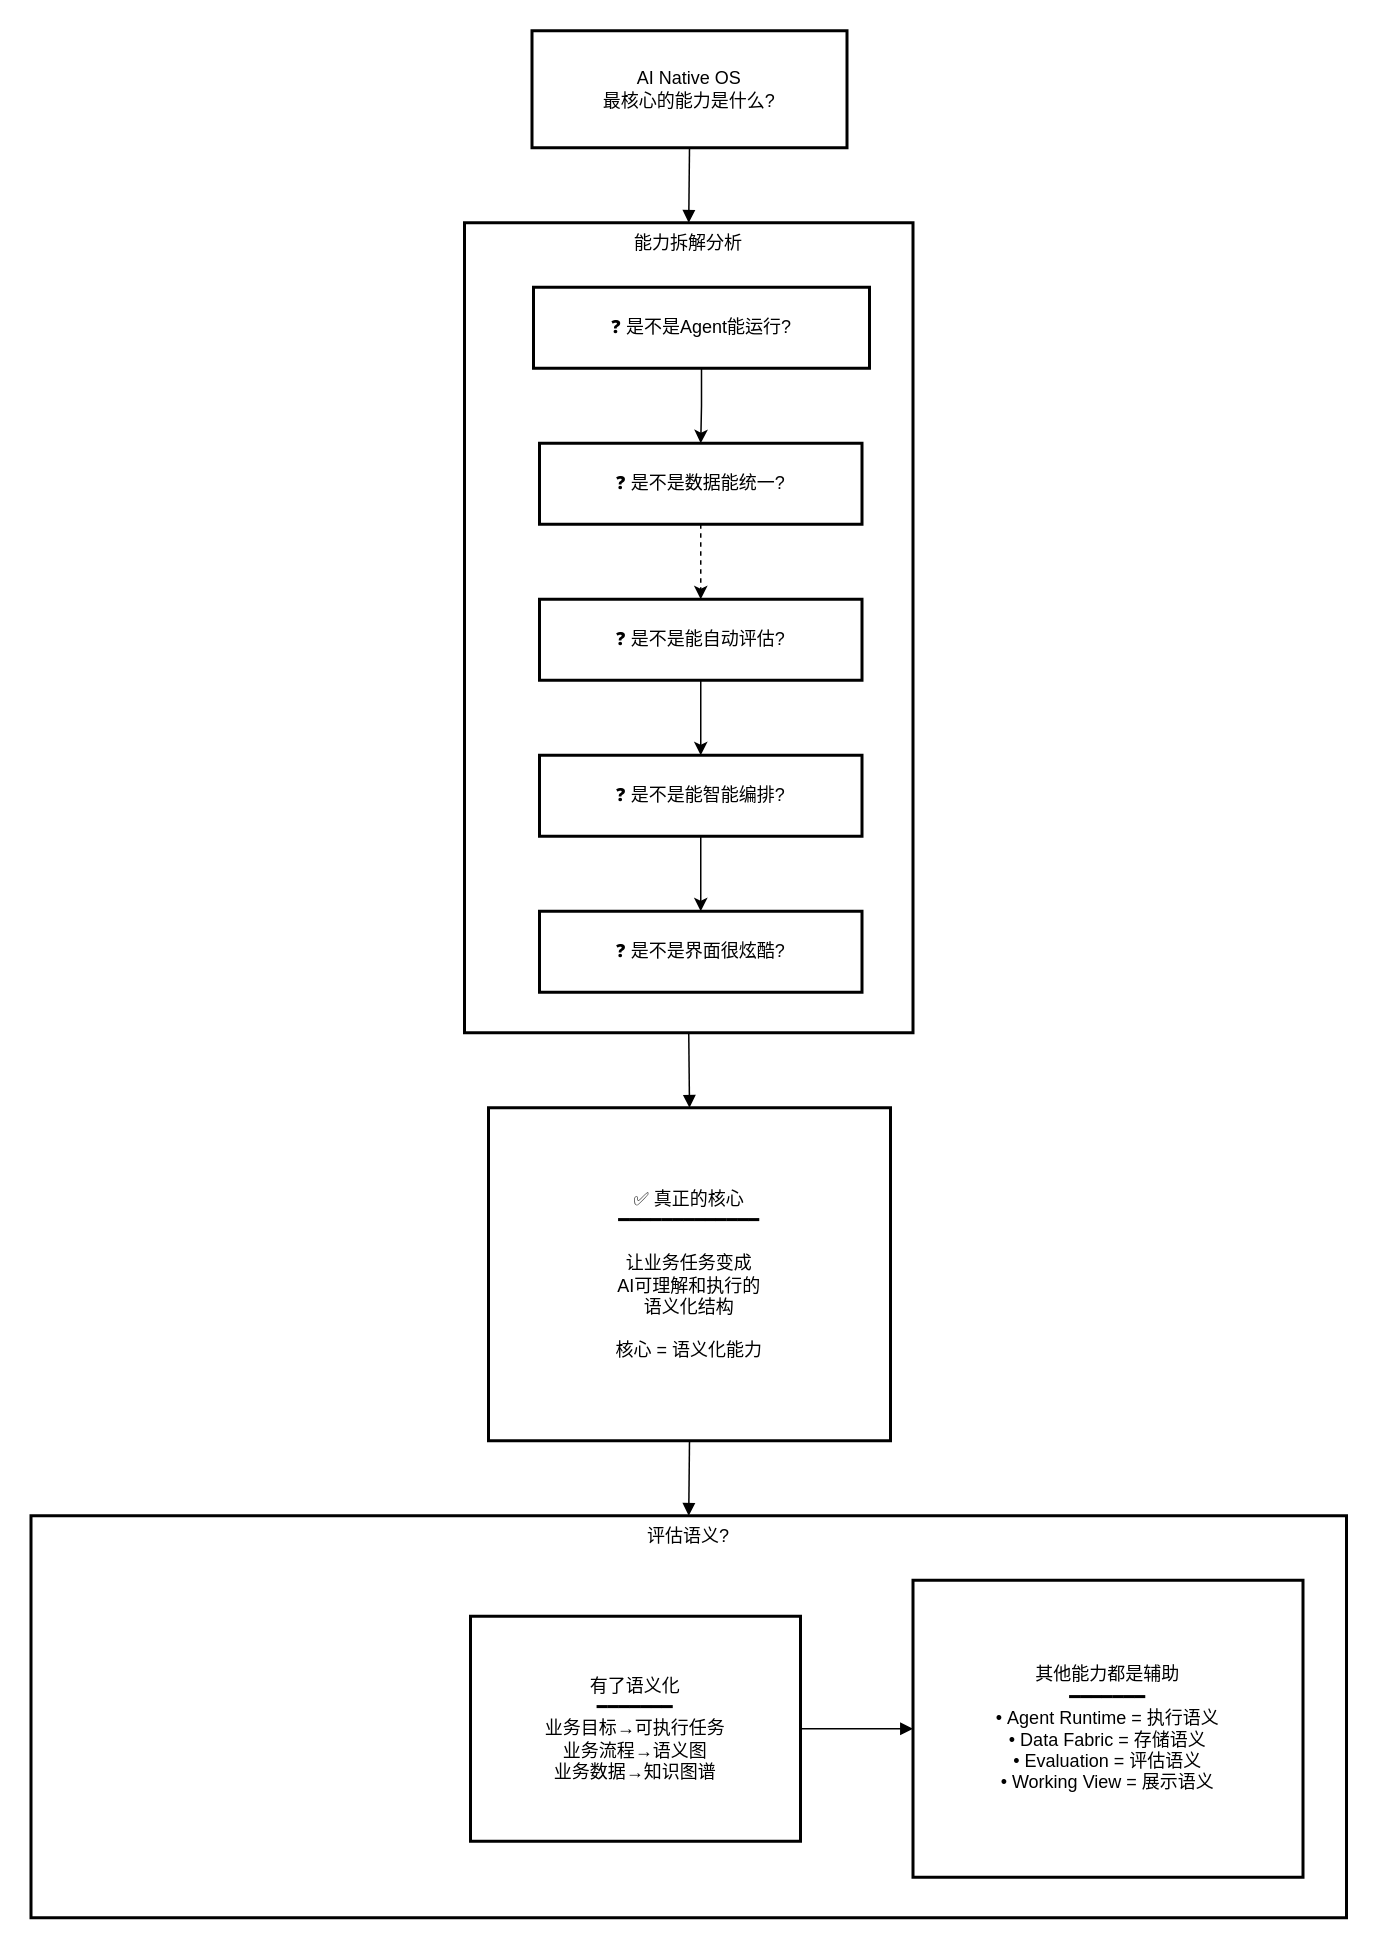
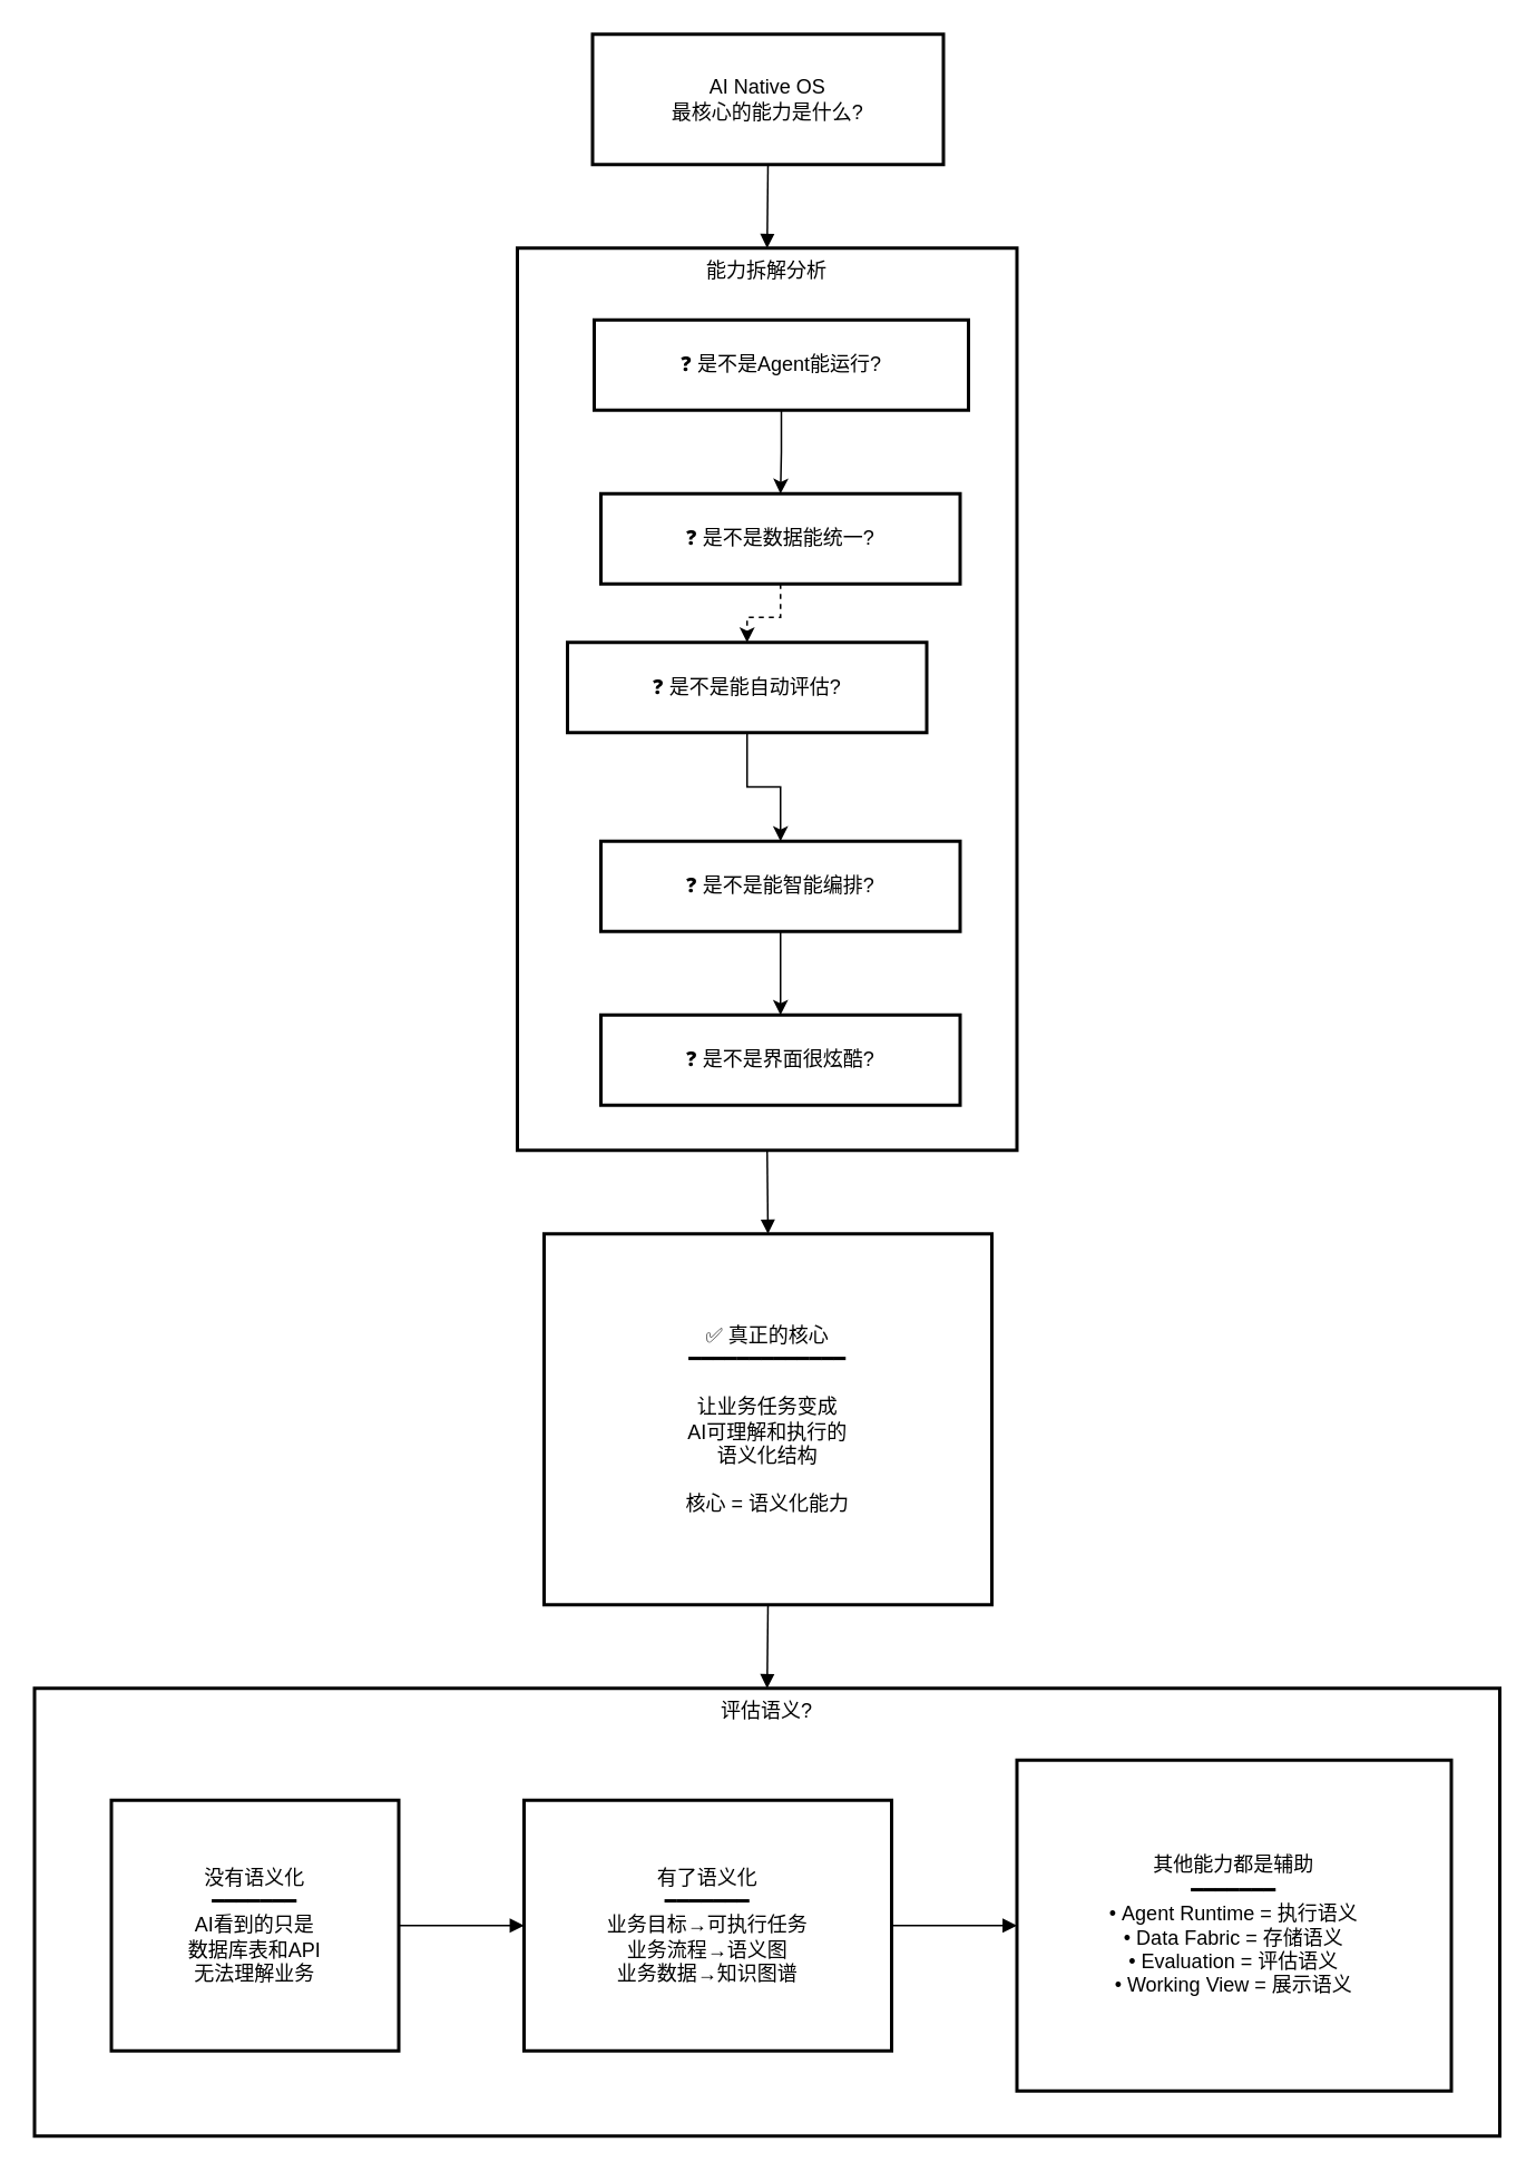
  <mxCell id="0" />
  <mxCell id="1" parent="0" />
  <mxCell id="2" value="评估语义?" style="whiteSpace=wrap;strokeWidth=2;verticalAlign=top;" vertex="1" parent="1"><mxGeometry x="20" y="1010" width="877" height="268" as="geometry" /></mxCell>
+ <mxCell id="3" value="没有语义化&#10;━━━━━━━&#10;AI看到的只是&#10;数据库表和API&#10;无法理解业务" style="whiteSpace=wrap;strokeWidth=2;" vertex="1" parent="2"><mxGeometry x="46" y="67" width="172" height="150" as="geometry" /></mxCell>
  <mxCell id="4" value="有了语义化&#10;━━━━━━━&#10;业务目标→可执行任务&#10;业务流程→语义图&#10;业务数据→知识图谱" style="whiteSpace=wrap;strokeWidth=2;" vertex="1" parent="2"><mxGeometry x="293" y="67" width="220" height="150" as="geometry" /></mxCell>
  <mxCell id="5" value="其他能力都是辅助&#10;━━━━━━━&#10;• Agent Runtime = 执行语义&#10;• Data Fabric = 存储语义&#10;• Evaluation = 评估语义&#10;• Working View = 展示语义" style="whiteSpace=wrap;strokeWidth=2;" vertex="1" parent="2"><mxGeometry x="588" y="43" width="260" height="198" as="geometry" /></mxCell>
+ <mxCell id="6" value="" style="curved=1;startArrow=none;endArrow=block;exitX=1;exitY=0.5;entryX=0;entryY=0.5;rounded=0;" edge="1" parent="2" source="3" target="4"><mxGeometry relative="1" as="geometry"><Array as="points" /></mxGeometry></mxCell>
  <mxCell id="7" value="" style="curved=1;startArrow=none;endArrow=block;exitX=1;exitY=0.5;entryX=0;entryY=0.5;rounded=0;" edge="1" parent="2" source="4" target="5"><mxGeometry relative="1" as="geometry"><Array as="points" /></mxGeometry></mxCell>
  <mxCell id="8" value="能力拆解分析" style="whiteSpace=wrap;strokeWidth=2;verticalAlign=top;" vertex="1" parent="1"><mxGeometry x="309" y="148" width="299" height="540" as="geometry" /></mxCell>
  <mxCell id="9" value="" style="edgeStyle=orthogonalEdgeStyle;rounded=0;orthogonalLoop=1;jettySize=auto;html=1;" edge="1" parent="8" source="10" target="12"><mxGeometry relative="1" as="geometry" /></mxCell>
  <mxCell id="10" value="❓ 是不是Agent能运行?" style="whiteSpace=wrap;strokeWidth=2;" vertex="1" parent="8"><mxGeometry x="46" y="43" width="224" height="54" as="geometry" /></mxCell>
  <mxCell id="11" value="" style="edgeStyle=orthogonalEdgeStyle;rounded=0;orthogonalLoop=1;jettySize=auto;html=1;dashed=1;" edge="1" parent="8" source="12" target="14"><mxGeometry relative="1" as="geometry" /></mxCell>
  <mxCell id="12" value="❓ 是不是数据能统一?" style="whiteSpace=wrap;strokeWidth=2;" vertex="1" parent="8"><mxGeometry x="50" y="147" width="215" height="54" as="geometry" /></mxCell>
  <mxCell id="13" value="" style="edgeStyle=orthogonalEdgeStyle;rounded=0;orthogonalLoop=1;jettySize=auto;html=1;" edge="1" parent="8" source="14" target="16"><mxGeometry relative="1" as="geometry" /></mxCell>
- <mxCell id="14" value="❓ 是不是能自动评估?" style="whiteSpace=wrap;strokeWidth=2;" vertex="1" parent="8"><mxGeometry x="50" y="251" width="215" height="54" as="geometry" /></mxCell>
+ <mxCell id="14" value="❓ 是不是能自动评估?" style="whiteSpace=wrap;strokeWidth=2;" vertex="1" parent="8"><mxGeometry x="30" y="236" width="215" height="54" as="geometry" /></mxCell>
  <mxCell id="15" value="" style="edgeStyle=orthogonalEdgeStyle;rounded=0;orthogonalLoop=1;jettySize=auto;html=1;" edge="1" parent="8" source="16" target="17"><mxGeometry relative="1" as="geometry" /></mxCell>
  <mxCell id="16" value="❓ 是不是能智能编排?" style="whiteSpace=wrap;strokeWidth=2;" vertex="1" parent="8"><mxGeometry x="50" y="355" width="215" height="54" as="geometry" /></mxCell>
  <mxCell id="17" value="❓ 是不是界面很炫酷?" style="whiteSpace=wrap;strokeWidth=2;" vertex="1" parent="8"><mxGeometry x="50" y="459" width="215" height="54" as="geometry" /></mxCell>
  <mxCell id="18" value="AI Native OS&#10;最核心的能力是什么?" style="whiteSpace=wrap;strokeWidth=2;" vertex="1" parent="1"><mxGeometry x="354" y="20" width="210" height="78" as="geometry" /></mxCell>
  <mxCell id="19" value="✅ 真正的核心&#10;━━━━━━━━━━━━━&#10;&#10;让业务任务变成&#10;AI可理解和执行的&#10;语义化结构&#10;&#10;核心 = 语义化能力" style="whiteSpace=wrap;strokeWidth=2;" vertex="1" parent="1"><mxGeometry x="325" y="738" width="268" height="222" as="geometry" /></mxCell>
  <mxCell id="20" value="" style="curved=1;startArrow=none;endArrow=block;exitX=0.5;exitY=1;entryX=0.5;entryY=0;rounded=0;" edge="1" parent="1" source="18" target="8"><mxGeometry relative="1" as="geometry"><Array as="points" /></mxGeometry></mxCell>
  <mxCell id="21" value="" style="curved=1;startArrow=none;endArrow=block;exitX=0.5;exitY=1;entryX=0.5;entryY=0;rounded=0;" edge="1" parent="1" source="8" target="19"><mxGeometry relative="1" as="geometry"><Array as="points" /></mxGeometry></mxCell>
  <mxCell id="22" value="" style="curved=1;startArrow=none;endArrow=block;exitX=0.5;exitY=1;entryX=0.5;entryY=0;rounded=0;" edge="1" parent="1" source="19" target="2"><mxGeometry relative="1" as="geometry"><Array as="points" /></mxGeometry></mxCell>
